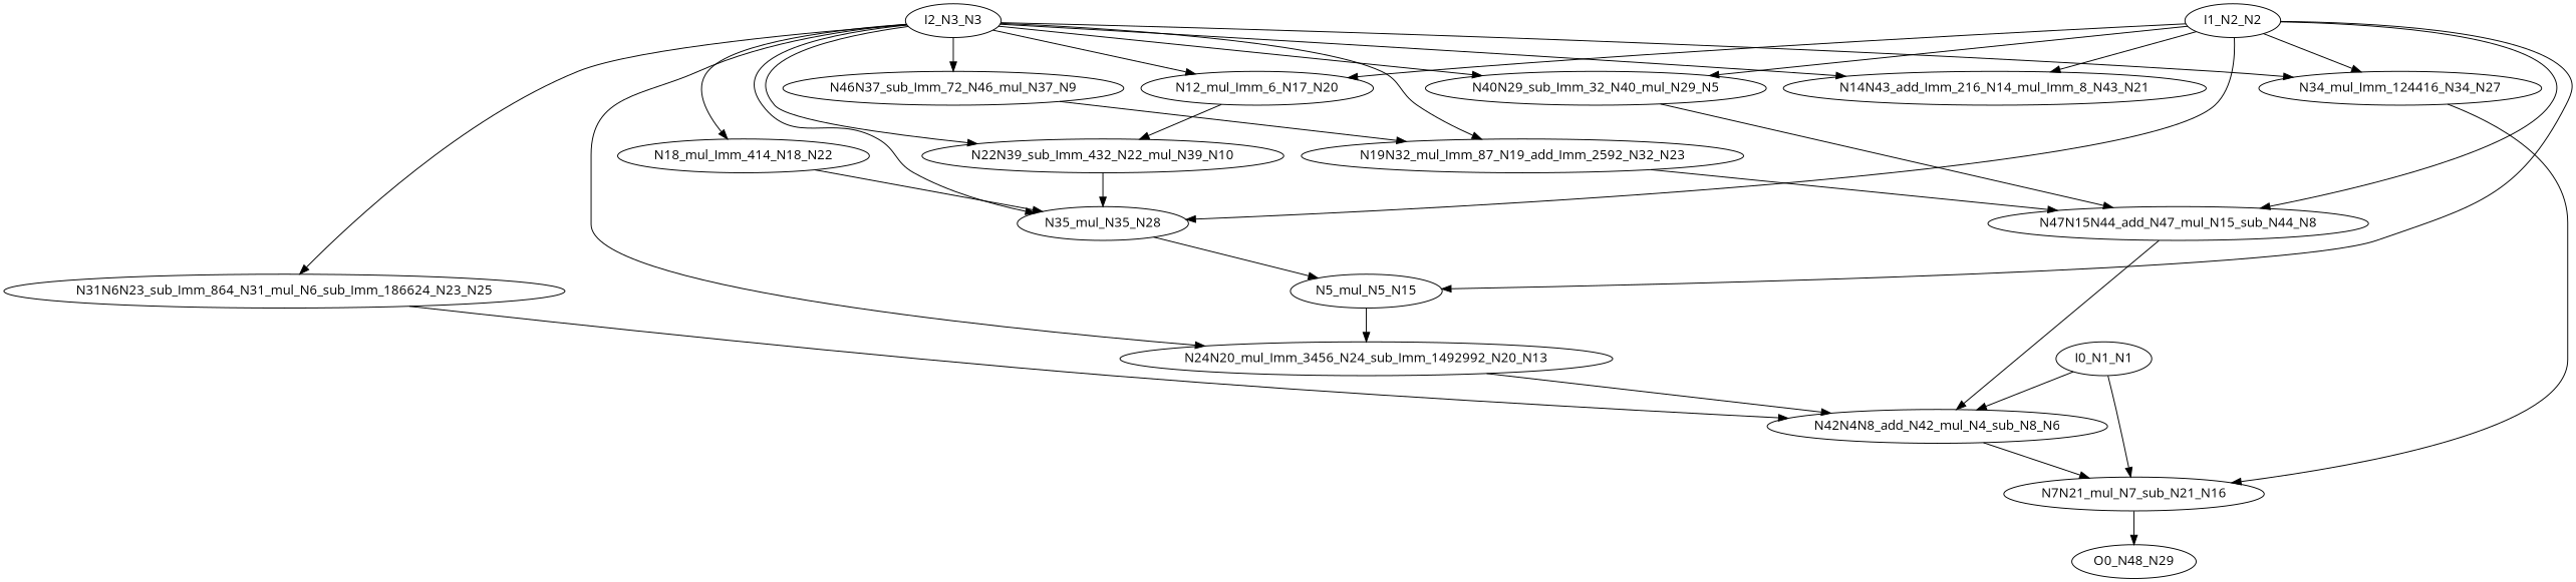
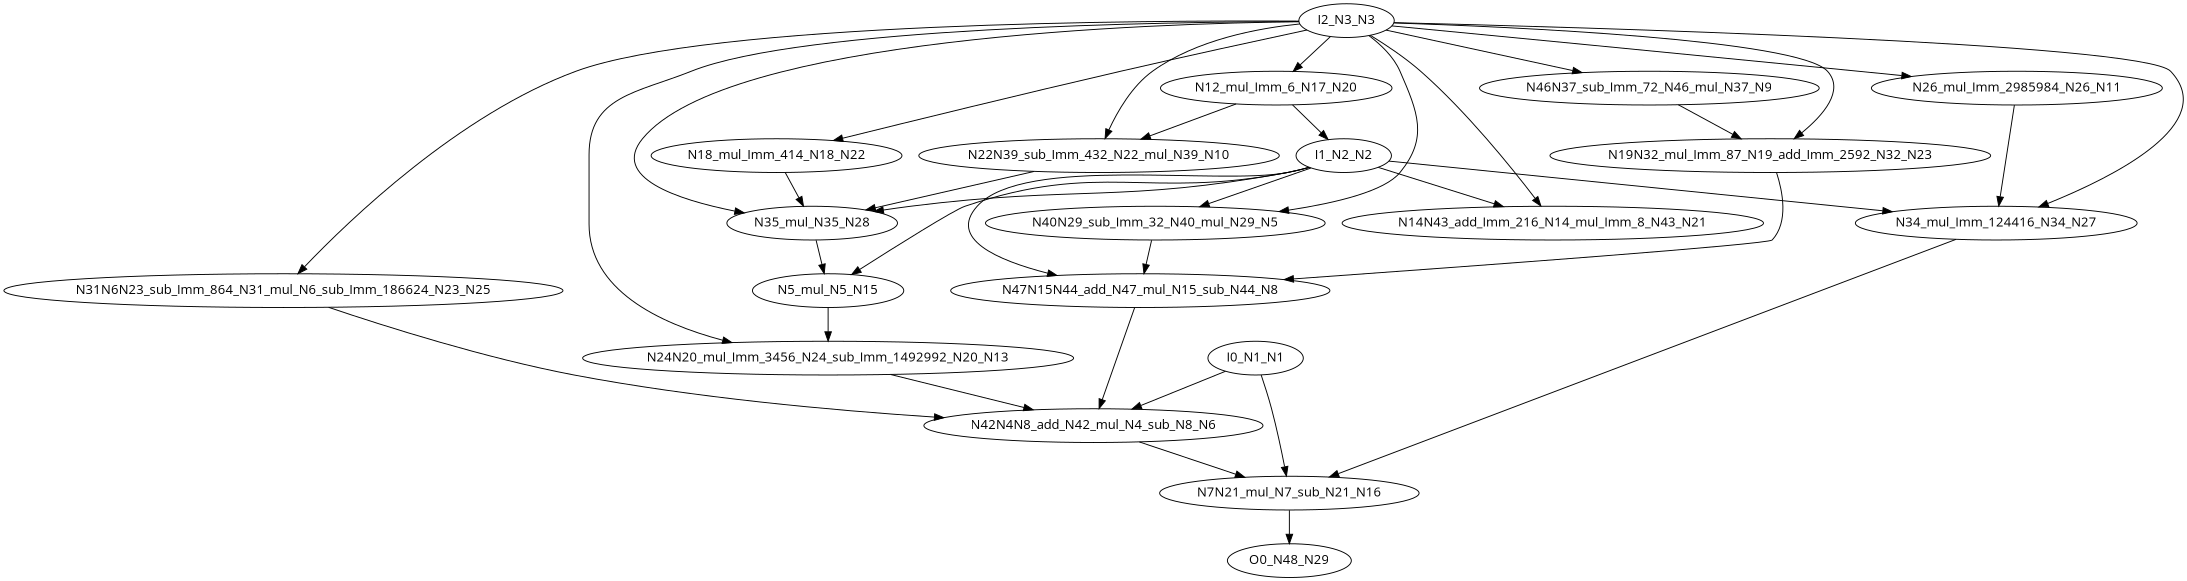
  digraph {
    fontname="Open Sans"
    node [color=black fontname="Open Sans" ntype=operation]
    edge [fontname="Open Sans"]
    n1 [label=O0_N48_N29 ntype=outvar]
    n2 [label=N35_mul_N35_N28]
    n3 [label=N5_mul_N5_N15]
    n4 [label=N24N20_mul_Imm_3456_N24_sub_Imm_1492992_N20_N13]
    n5 [label=N19N32_mul_Imm_87_N19_add_Imm_2592_N32_N23]
    n6 [label=N47N15N44_add_N47_mul_N15_sub_N44_N8]
    n7 [label=N42N4N8_add_N42_mul_N4_sub_N8_N6]
    n8 [label=N18_mul_Imm_414_N18_N22]
    n9 [label=N14N43_add_Imm_216_N14_mul_Imm_8_N43_N21]
    n10 [label=N12_mul_Imm_6_N17_N20]
    n11 [label=N22N39_sub_Imm_432_N22_mul_N39_N10]
    n12 [label=N34_mul_Imm_124416_N34_N27]
    n13 [label=N7N21_mul_N7_sub_N21_N16]
    n14 [label=N31N6N23_sub_Imm_864_N31_mul_N6_sub_Imm_186624_N23_N25]
    n15 [label=N46N37_sub_Imm_72_N46_mul_N37_N9]
    n16 [label=I0_N1_N1 ntype=invar]
    n17 [label=I1_N2_N2 ntype=invar]
    n18 [label=N40N29_sub_Imm_32_N40_mul_N29_N5]
    n19 [label=I2_N3_N3 ntype=invar]
+   n20 [label=N26_mul_Imm_2985984_N26_N11]
    n2 -> n3
    n3 -> n4
    n4 -> n7
    n5 -> n6
    n6 -> n7
    n7 -> n13
    n8 -> n2
    n10 -> n11
    n11 -> n2
    n12 -> n13
    n13 -> n1
    n14 -> n7
    n15 -> n5
    n16 -> n7
    n16 -> n13
    n17 -> n2
    n17 -> n3
    n17 -> n6
    n17 -> n9
-   n17 -> n10
+   n10 -> n17
    n17 -> n12
    n17 -> n18
    n18 -> n6
    n19 -> n2
    n19 -> n4
    n19 -> n5
    n19 -> n8
    n19 -> n9
    n19 -> n10
    n19 -> n11
    n19 -> n12
    n19 -> n14
    n19 -> n15
    n19 -> n18
+   n19 -> n20
+   n20 -> n12
  }
